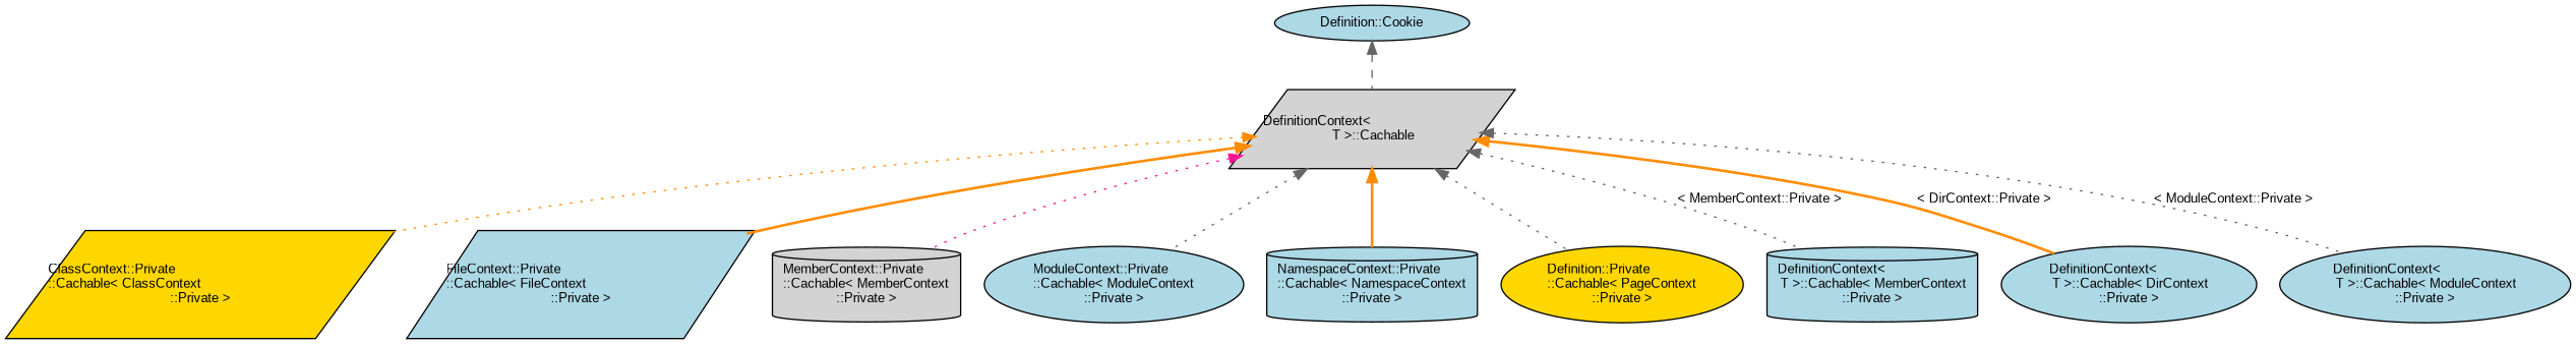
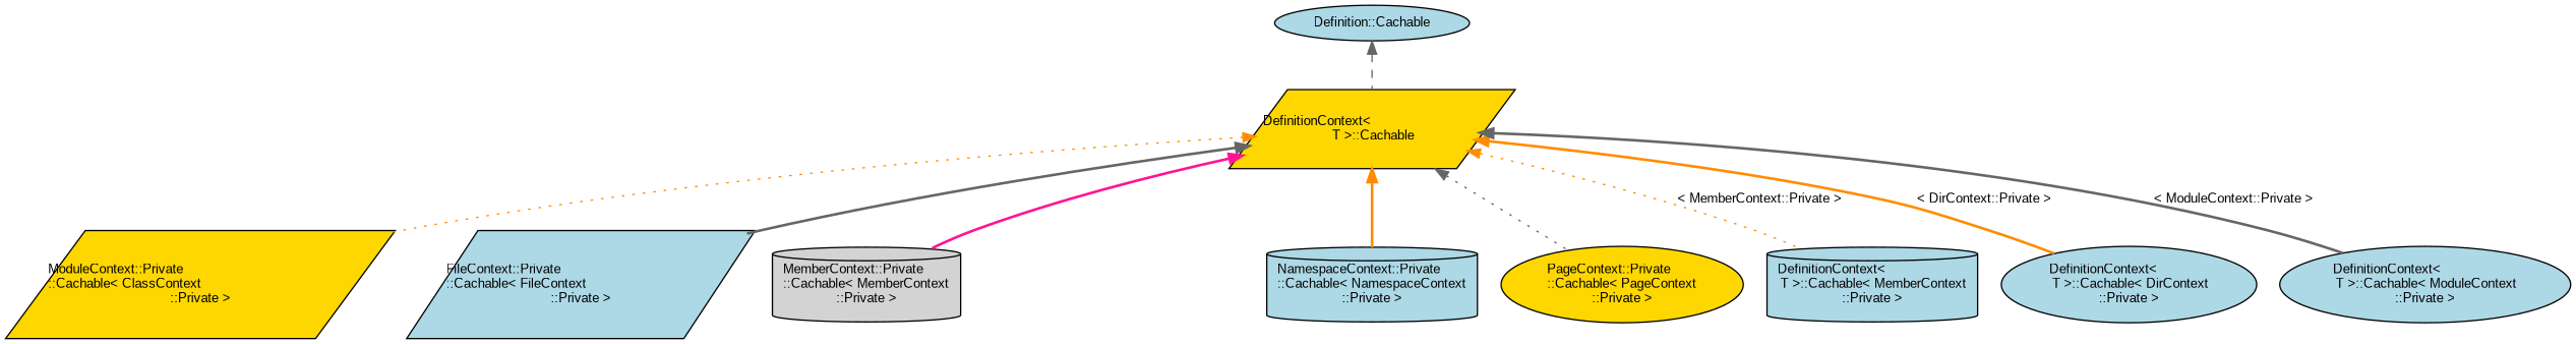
  digraph {
    fontname="Liberation Sans"
    rankdir=TB
    node [color=black fillcolor=lightblue fontname="Liberation Sans" fontsize=10 shape=ellipse style=filled]
    edge [color=gray40 dir=back fontname="Liberation Sans" fontsize=10 labelfontname=Helvetica labelfontsize=10 style=dotted]
-   n1 [fontcolor=black height=0.2 label="Definition::Cookie" width=0.4]
-   n2 [fillcolor=lightgrey height=0.2 label="DefinitionContext\<\l T \>::Cachable" shape=parallelogram width=0.4]
-   n3 [fillcolor=gold height=0.2 label="ClassContext::Private\l::Cachable\< ClassContext\l::Private \>" shape=parallelogram width=0.4]
+   n1 [fontcolor=black height=0.2 label="Definition::Cachable" width=0.4]
+   n2 [fillcolor=gold height=0.2 label="DefinitionContext\<\l T \>::Cachable" shape=parallelogram width=0.4]
+   n3 [fillcolor=gold height=0.2 label="ModuleContext::Private\l::Cachable\< ClassContext\l::Private \>" shape=parallelogram width=0.4]
    n4 [height=0.2 label="FileContext::Private\l::Cachable\< FileContext\l::Private \>" shape=parallelogram width=0.4]
    n5 [fillcolor=lightgrey height=0.2 label="MemberContext::Private\l::Cachable\< MemberContext\l::Private \>" shape=cylinder width=0.4]
-   n6 [height=0.2 label="ModuleContext::Private\l::Cachable\< ModuleContext\l::Private \>" width=0.4]
    n7 [height=0.2 label="NamespaceContext::Private\l::Cachable\< NamespaceContext\l::Private \>" shape=cylinder width=0.4]
-   n8 [fillcolor=gold height=0.2 label="Definition::Private\l::Cachable\< PageContext\l::Private \>" width=0.4]
+   n8 [fillcolor=gold height=0.2 label="PageContext::Private\l::Cachable\< PageContext\l::Private \>" width=0.4]
    n9 [height=0.2 label="DefinitionContext\<\l T \>::Cachable\< MemberContext\l::Private \>" shape=cylinder width=0.4]
    n10 [height=0.2 label="DefinitionContext\<\l T \>::Cachable\< DirContext\l::Private \>" width=0.4]
    n11 [height=0.2 label="DefinitionContext\<\l T \>::Cachable\< ModuleContext\l::Private \>" width=0.4]
    n1 -> n2 [style=dashed]
    n2 -> n3 [color=darkorange]
-   n2 -> n4 [color=darkorange style=bold]
-   n2 -> n5 [color=deeppink]
-   n2 -> n6
+   n2 -> n4 [style=bold]
+   n2 -> n5 [color=deeppink style=bold]
    n2 -> n7 [color=darkorange style=bold]
    n2 -> n8
-   n2 -> n9 [label=" \< MemberContext::Private \>"]
+   n2 -> n9 [color=darkorange label=" \< MemberContext::Private \>"]
    n2 -> n10 [color=darkorange label=" \< DirContext::Private \>" style=bold]
-   n2 -> n11 [label=" \< ModuleContext::Private \>"]
+   n2 -> n11 [label=" \< ModuleContext::Private \>" style=bold]
  }
